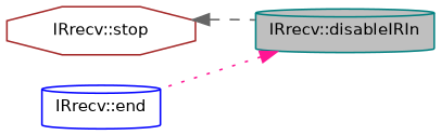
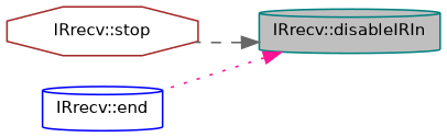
  digraph {
    rankdir=RL
    node [fillcolor=white fontname=Helvetica fontsize=10 shape=cylinder style=filled]
    edge [dir=back fontname=Helvetica fontsize=10 labelfontname=Helvetica labelfontsize=10]
    n1 [color=teal fillcolor=grey75 fontcolor=black height=0.2 label="IRrecv::disableIRIn" width=0.4]
    n2 [color=brown height=0.2 label="IRrecv::stop" shape=octagon width=0.4]
    n3 [color=blue height=0.2 label="IRrecv::end" width=0.4]
-   n2 -> n1 [color=gray40 style=dashed]
+   n1 -> n2 [color=gray40 style=dashed]
    n1 -> n3 [color=deeppink style=dotted]
  }
